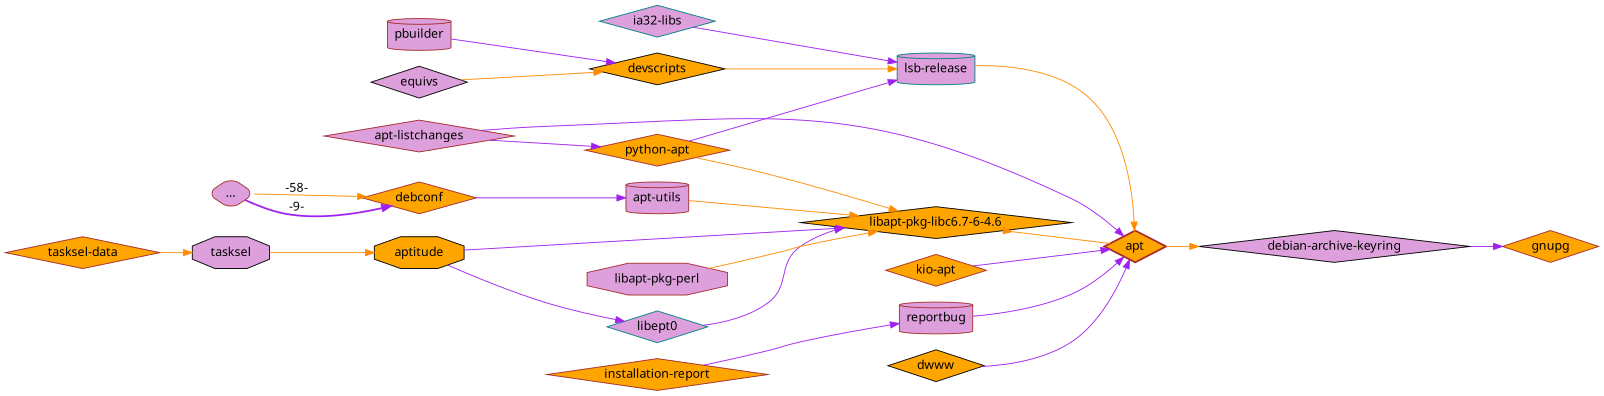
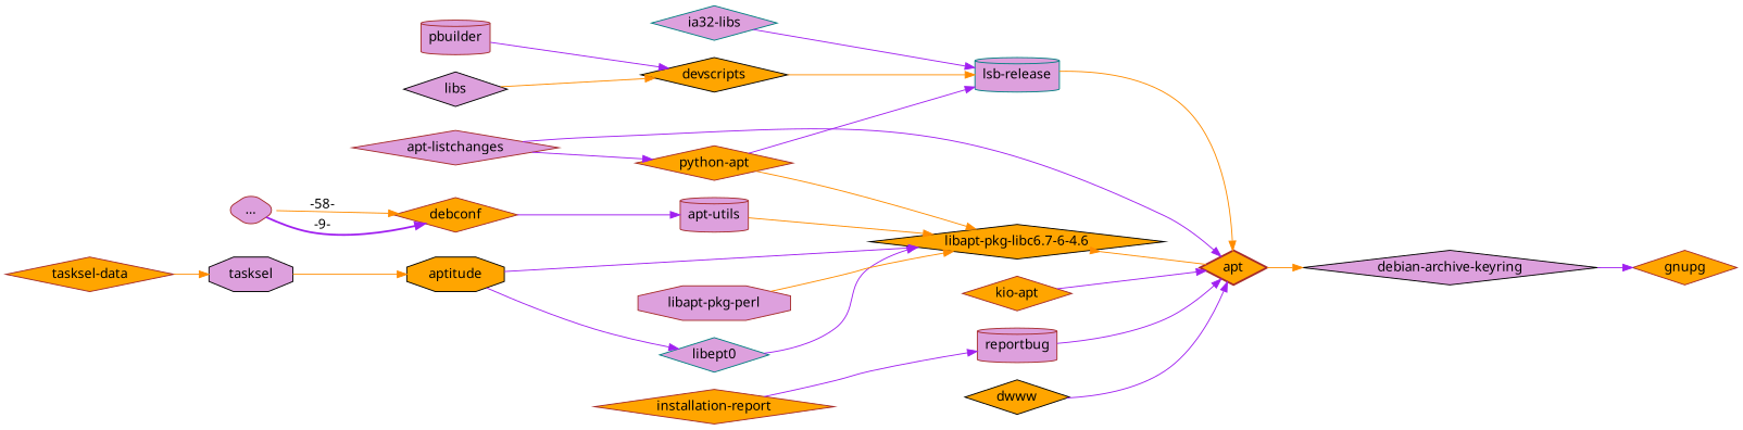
  digraph {
    fontname="Noto Sans"
    rankdir=LR
    node [color=brown fillcolor=plum fontname="Noto Sans" shape=diamond style=filled]
    edge [color=purple fontname="Noto Sans"]
    apt [fillcolor=orange style="setlinewidth(2),filled"]
    "debian-archive-keyring" [color=black]
    gnupg [fillcolor=orange]
    "libapt-pkg-libc6.7-6-4.6" [color=black fillcolor=orange]
    "apt-listchanges"
    "python-apt" [fillcolor=orange]
    "lsb-release" [color=teal shape=cylinder]
    "kio-apt" [fillcolor=orange]
    reportbug [shape=cylinder]
    dwww [color=black fillcolor=orange]
    "installation-report" [fillcolor=orange]
    "ia32-libs" [color=teal]
    devscripts [color=black fillcolor=orange]
-   equivs [color=black]
+   equivs [color=black label=libs]
    pbuilder [shape=cylinder]
    "apt-utils" [shape=cylinder]
    aptitude [color=black fillcolor=orange shape=octagon]
    libept0 [color=teal]
    "libapt-pkg-perl" [shape=octagon]
    debconf [fillcolor=orange]
    n21 [label="..." style="rounded,filled"]
    tasksel [color=black shape=octagon]
    "tasksel-data" [fillcolor=orange]
    apt -> "debian-archive-keyring" [color=darkorange]
    "debian-archive-keyring" -> gnupg
    "libapt-pkg-libc6.7-6-4.6" -> apt [arrowtail=inv color=darkorange dir=back]
    "apt-listchanges" -> apt
    "apt-listchanges" -> "python-apt"
    "python-apt" -> "libapt-pkg-libc6.7-6-4.6" [color=darkorange]
    "python-apt" -> "lsb-release"
    "lsb-release" -> apt [color=darkorange]
    "kio-apt" -> apt
    reportbug -> apt
    dwww -> apt
    "installation-report" -> reportbug
    "ia32-libs" -> "lsb-release"
    devscripts -> "lsb-release" [color=darkorange]
    equivs -> devscripts [color=darkorange]
    pbuilder -> devscripts
    "apt-utils" -> "libapt-pkg-libc6.7-6-4.6" [color=darkorange]
    aptitude -> "libapt-pkg-libc6.7-6-4.6"
    aptitude -> libept0
    libept0 -> "libapt-pkg-libc6.7-6-4.6"
    "libapt-pkg-perl" -> "libapt-pkg-libc6.7-6-4.6" [color=darkorange]
    debconf -> "apt-utils"
    n21 -> debconf [label="-9-" style=bold]
    n21 -> debconf [color=darkorange label="-58-"]
    tasksel -> aptitude [color=darkorange]
    "tasksel-data" -> tasksel [color=darkorange]
  }
